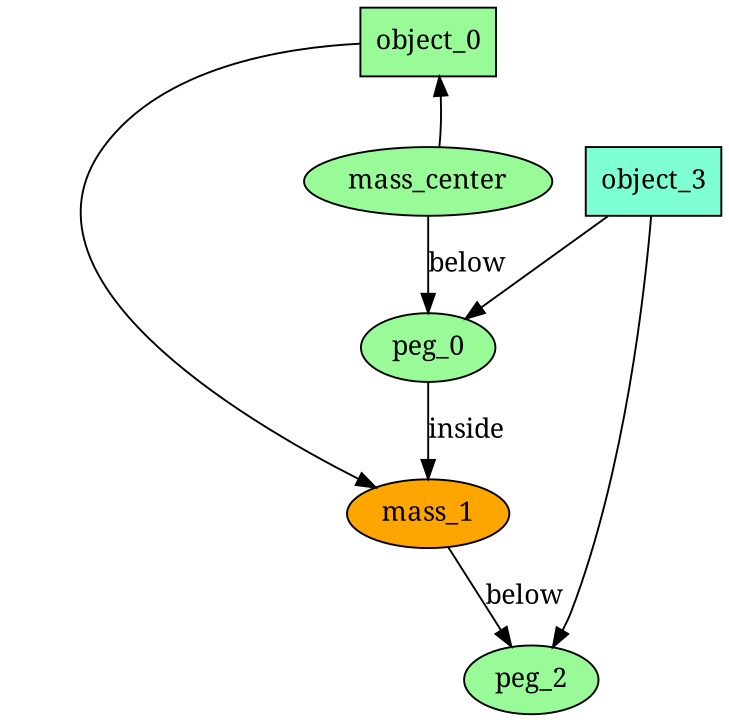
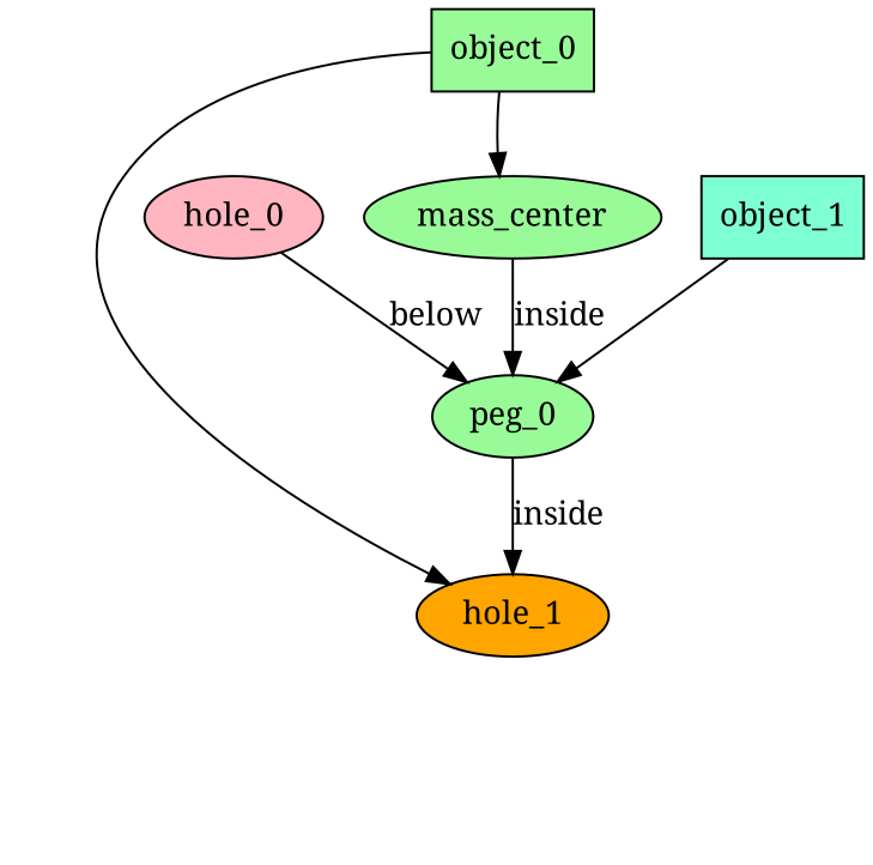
  digraph {
    fontname="Noto Serif"
    node [fillcolor=palegreen fontname="Noto Serif" style=filled]
    edge [fontname="Noto Serif"]
    n1 [label=object_0 shape=box]
-   n2 [fillcolor=orange label=mass_1]
+   n2 [fillcolor=orange label=hole_1]
    n3 [label=mass_center]
+   n4 [fillcolor=lightpink label=hole_0]
    n5 [label=peg_0]
-   n6 [label=peg_2]
-   n7 [fillcolor=aquamarine label=object_3 shape=box]
+   n7 [fillcolor=aquamarine label=object_1 shape=box]
    n1 -> n2
-   n3 -> n1
-   n2 -> n6 [label=below]
-   n3 -> n5 [label=below]
+   n1 -> n3
+   n3 -> n5 [label=inside]
+   n4 -> n5 [label=below]
    n5 -> n2 [label=inside]
    n7 -> n5
-   n7 -> n6
  }
